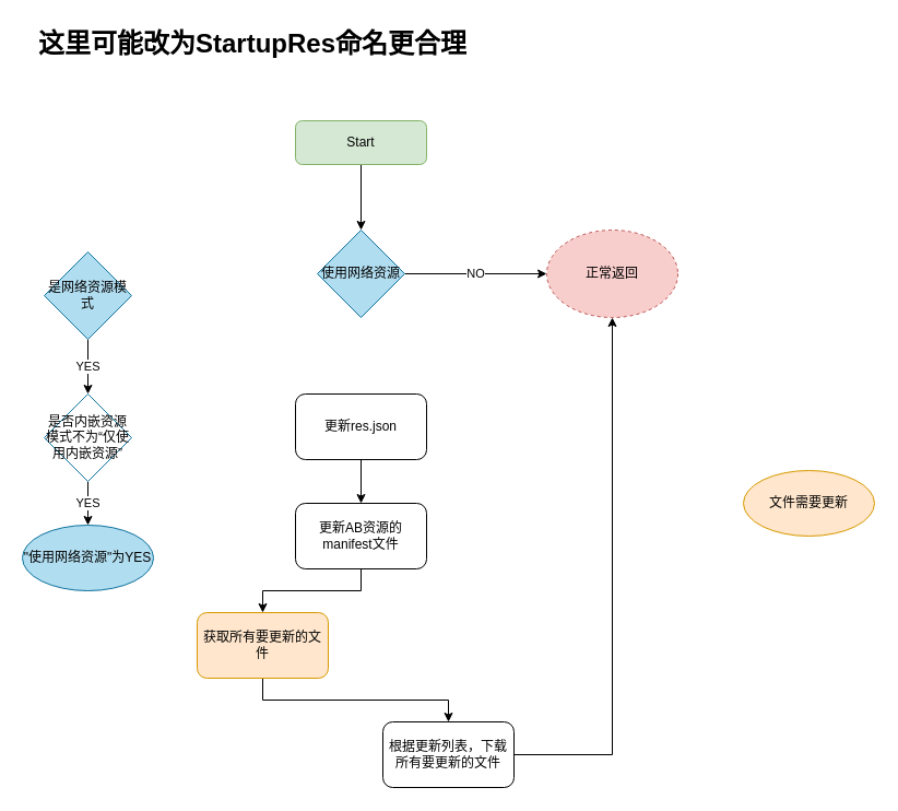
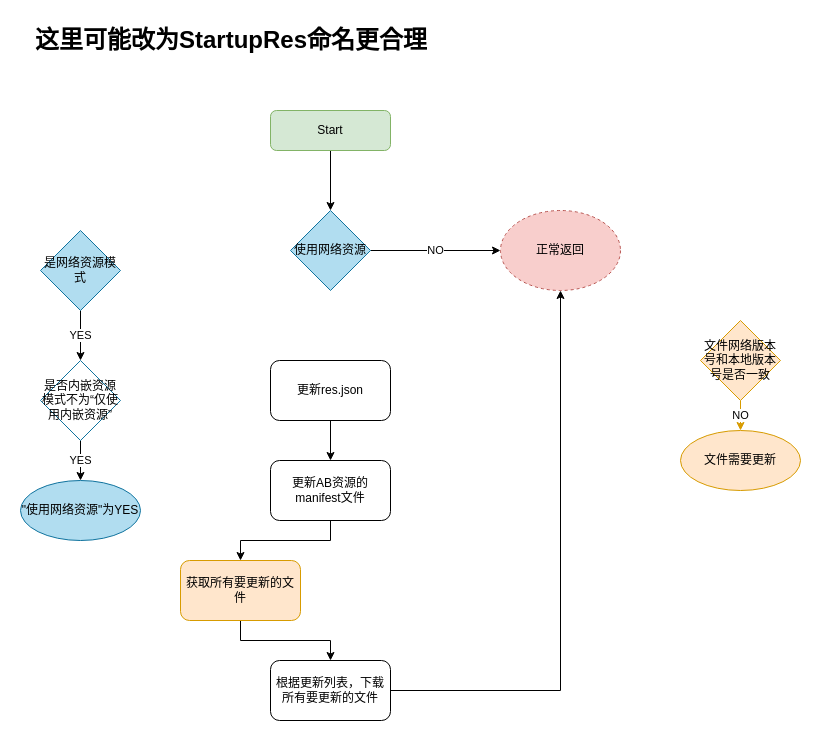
  <mxCell id="0" />
  <mxCell id="1" parent="0" />
  <mxCell id="2" style="edgeStyle=orthogonalEdgeStyle;rounded=0;orthogonalLoop=1;jettySize=auto;html=1;entryX=0.5;entryY=0;entryDx=0;entryDy=0;" parent="1" source="3" target="5" edge="1"><mxGeometry relative="1" as="geometry" /></mxCell>
  <mxCell id="3" value="Start" style="rounded=1;whiteSpace=wrap;html=1;fontSize=12;glass=0;strokeWidth=1;shadow=0;fillColor=#d5e8d4;strokeColor=#82b366;" parent="1" vertex="1"><mxGeometry x="270" y="110" width="120" height="40" as="geometry" /></mxCell>
  <mxCell id="4" value="NO" style="edgeStyle=orthogonalEdgeStyle;rounded=0;orthogonalLoop=1;jettySize=auto;html=1;exitX=1;exitY=0.5;exitDx=0;exitDy=0;entryX=0;entryY=0.5;entryDx=0;entryDy=0;" edge="1" parent="1" source="5" target="12"><mxGeometry relative="1" as="geometry" /></mxCell>
  <mxCell id="5" value="使用网络资源" style="rhombus;whiteSpace=wrap;html=1;fillColor=#b1ddf0;strokeColor=#10739e;" parent="1" vertex="1"><mxGeometry x="290" y="210" width="80" height="80" as="geometry" /></mxCell>
  <mxCell id="6" value="YES" style="edgeStyle=orthogonalEdgeStyle;rounded=0;orthogonalLoop=1;jettySize=auto;html=1;entryX=0.5;entryY=0;entryDx=0;entryDy=0;" parent="1" source="7" target="9" edge="1"><mxGeometry relative="1" as="geometry"><mxPoint x="80" y="240" as="targetPoint" /></mxGeometry></mxCell>
  <mxCell id="7" value="是网络资源模式" style="rhombus;whiteSpace=wrap;html=1;fillColor=#b1ddf0;strokeColor=#10739e;" parent="1" vertex="1"><mxGeometry x="40" y="230" width="80" height="80" as="geometry" /></mxCell>
  <mxCell id="8" value="YES" style="edgeStyle=orthogonalEdgeStyle;rounded=0;orthogonalLoop=1;jettySize=auto;html=1;" parent="1" source="9" target="10" edge="1"><mxGeometry relative="1" as="geometry" /></mxCell>
  <mxCell id="9" value="是否内嵌资源模式不为“仅使用内嵌资源”" style="rhombus;whiteSpace=wrap;html=1;fillColor=#ffffff;strokeColor=#10739e;" parent="1" vertex="1"><mxGeometry x="40" y="360" width="80" height="80" as="geometry" /></mxCell>
  <mxCell id="10" value="&quot;使用网络资源&quot;为YES" style="ellipse;whiteSpace=wrap;html=1;fillColor=#b1ddf0;strokeColor=#10739e;" parent="1" vertex="1"><mxGeometry x="20" y="480" width="120" height="60" as="geometry" /></mxCell>
  <mxCell id="11" value="&lt;h1&gt;这里可能改为StartupRes命名更合理&lt;/h1&gt;" style="text;html=1;strokeColor=none;fillColor=none;spacing=5;spacingTop=-20;whiteSpace=wrap;overflow=hidden;rounded=0;" vertex="1" parent="1"><mxGeometry x="30" y="20" width="470" height="120" as="geometry" /></mxCell>
  <mxCell id="12" value="正常返回" style="ellipse;whiteSpace=wrap;html=1;fillColor=#f8cecc;strokeColor=#b85450;dashed=1;" vertex="1" parent="1"><mxGeometry x="500" y="210" width="120" height="80" as="geometry" /></mxCell>
  <mxCell id="13" value="" style="edgeStyle=orthogonalEdgeStyle;rounded=0;orthogonalLoop=1;jettySize=auto;html=1;" edge="1" parent="1" source="14" target="16"><mxGeometry relative="1" as="geometry" /></mxCell>
  <mxCell id="14" value="更新res.json" style="rounded=1;whiteSpace=wrap;html=1;" vertex="1" parent="1"><mxGeometry x="270" y="360" width="120" height="60" as="geometry" /></mxCell>
  <mxCell id="15" value="" style="edgeStyle=orthogonalEdgeStyle;rounded=0;orthogonalLoop=1;jettySize=auto;html=1;" edge="1" parent="1" source="16" target="18"><mxGeometry relative="1" as="geometry" /></mxCell>
  <mxCell id="16" value="更新AB资源的manifest文件" style="whiteSpace=wrap;html=1;rounded=1;" vertex="1" parent="1"><mxGeometry x="270" y="460" width="120" height="60" as="geometry" /></mxCell>
  <mxCell id="17" style="edgeStyle=orthogonalEdgeStyle;rounded=0;orthogonalLoop=1;jettySize=auto;html=1;exitX=0.5;exitY=1;exitDx=0;exitDy=0;entryX=0.5;entryY=0;entryDx=0;entryDy=0;" edge="1" parent="1" source="18" target="23"><mxGeometry relative="1" as="geometry" /></mxCell>
  <mxCell id="18" value="获取所有要更新的文件" style="whiteSpace=wrap;html=1;rounded=1;fillColor=#ffe6cc;strokeColor=#d79b00;" vertex="1" parent="1"><mxGeometry x="180" y="560" width="120" height="60" as="geometry" /></mxCell>
+ <mxCell id="19" value="NO" style="edgeStyle=orthogonalEdgeStyle;rounded=0;orthogonalLoop=1;jettySize=auto;html=1;fillColor=#ffe6cc;strokeColor=#d79b00;" edge="1" parent="1" source="20" target="21"><mxGeometry relative="1" as="geometry" /></mxCell>
+ <mxCell id="20" value="文件网络版本号和本地版本号是否一致" style="rhombus;whiteSpace=wrap;html=1;fillColor=#ffe6cc;strokeColor=#d79b00;" vertex="1" parent="1"><mxGeometry x="700" y="320" width="80" height="80" as="geometry" /></mxCell>
  <mxCell id="21" value="文件需要更新" style="ellipse;whiteSpace=wrap;html=1;fillColor=#ffe6cc;strokeColor=#d79b00;" vertex="1" parent="1"><mxGeometry x="680" y="430" width="120" height="60" as="geometry" /></mxCell>
  <mxCell id="22" style="edgeStyle=orthogonalEdgeStyle;rounded=0;orthogonalLoop=1;jettySize=auto;html=1;exitX=1;exitY=0.5;exitDx=0;exitDy=0;entryX=0.5;entryY=1;entryDx=0;entryDy=0;" edge="1" parent="1" source="23" target="12"><mxGeometry relative="1" as="geometry" /></mxCell>
- <mxCell id="23" value="根据更新列表，下载所有要更新的文件" style="rounded=1;whiteSpace=wrap;html=1;" vertex="1" parent="1"><mxGeometry x="350" y="660" width="120" height="60" as="geometry" /></mxCell>
+ <mxCell id="23" value="根据更新列表，下载所有要更新的文件" style="rounded=1;whiteSpace=wrap;html=1;" vertex="1" parent="1"><mxGeometry x="270" y="660" width="120" height="60" as="geometry" /></mxCell>
